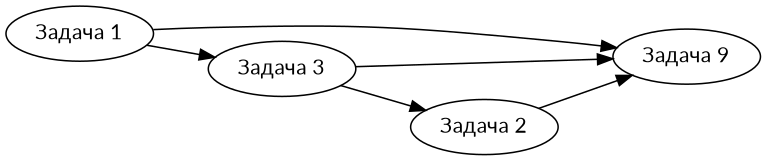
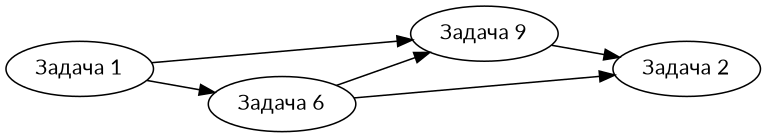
  digraph {
    fontname=Lato
    rankdir=LR
    node [fontname=Lato]
    edge [fontname=Lato]
    n1 [label="Задача 1"]
    n2 [label="Задача 9"]
-   n3 [label="Задача 3"]
+   n3 [label="Задача 6"]
    n4 [label="Задача 2"]
    n1 -> n2
    n1 -> n3
    n3 -> n2
    n3 -> n4
-   n4 -> n2
+   n2 -> n4
  }
